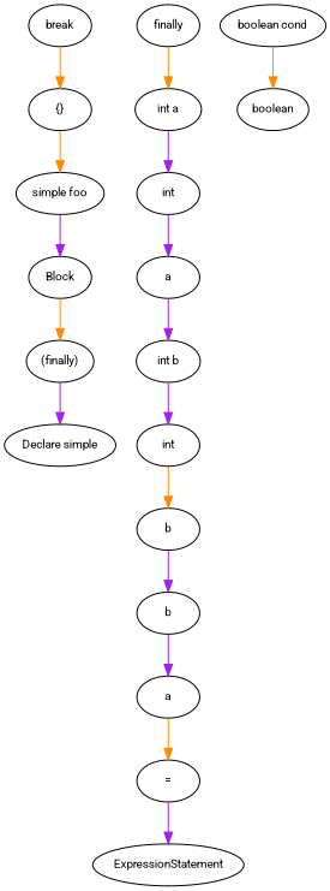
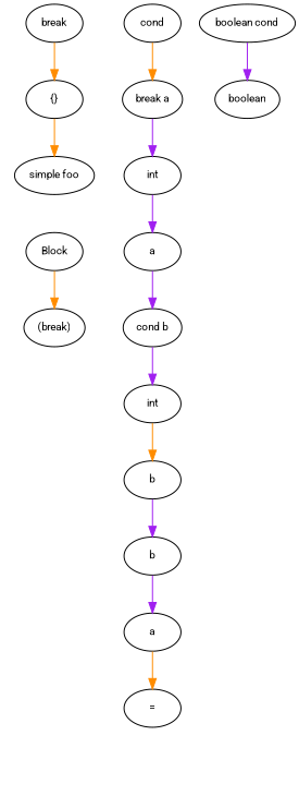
  digraph {
    fontname=Roboto
    node [fontname=Roboto fontsize=10]
    edge [color=purple fontname=Roboto]
    n1 [label=break]
    n2 [label="{}"]
    n3 [label="simple foo"]
    n4 [label=b]
    n5 [label=a]
    n6 [label="="]
-   n7 [label=ExpressionStatement]
    n8 [label=Block]
-   n9 [label="(finally)"]
+   n9 [label="(break)"]
    n10 [label=b]
    n11 [label=int]
-   n12 [label="int b"]
+   n12 [label="cond b"]
    n13 [label=a]
    n14 [label=int]
-   n15 [label="int a"]
-   n16 [label=finally]
+   n15 [label="break a"]
+   n16 [label=cond]
    n17 [label=boolean]
    n18 [label="boolean cond"]
-   n19 [label="Declare simple"]
    n1 -> n2 [color=darkorange]
    n2 -> n3 [color=darkorange]
-   n3 -> n8
    n4 -> n5
    n5 -> n6 [color=darkorange]
-   n6 -> n7
    n8 -> n9 [color=darkorange]
-   n9 -> n19
    n10 -> n4
    n11 -> n10 [color=darkorange]
    n12 -> n11
    n13 -> n12
    n14 -> n13
    n15 -> n14
    n16 -> n15 [color=darkorange]
-   n18 -> n17 [color=darkorange]
+   n18 -> n17
  }
